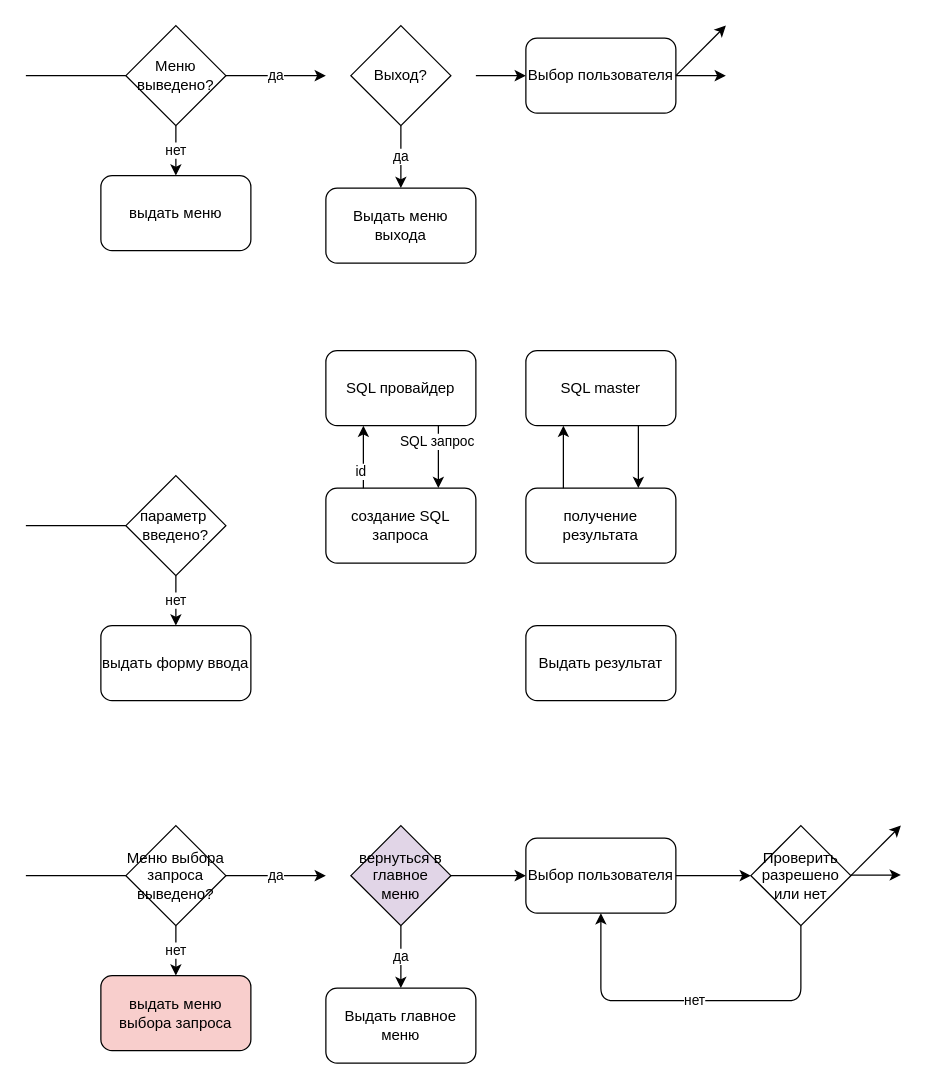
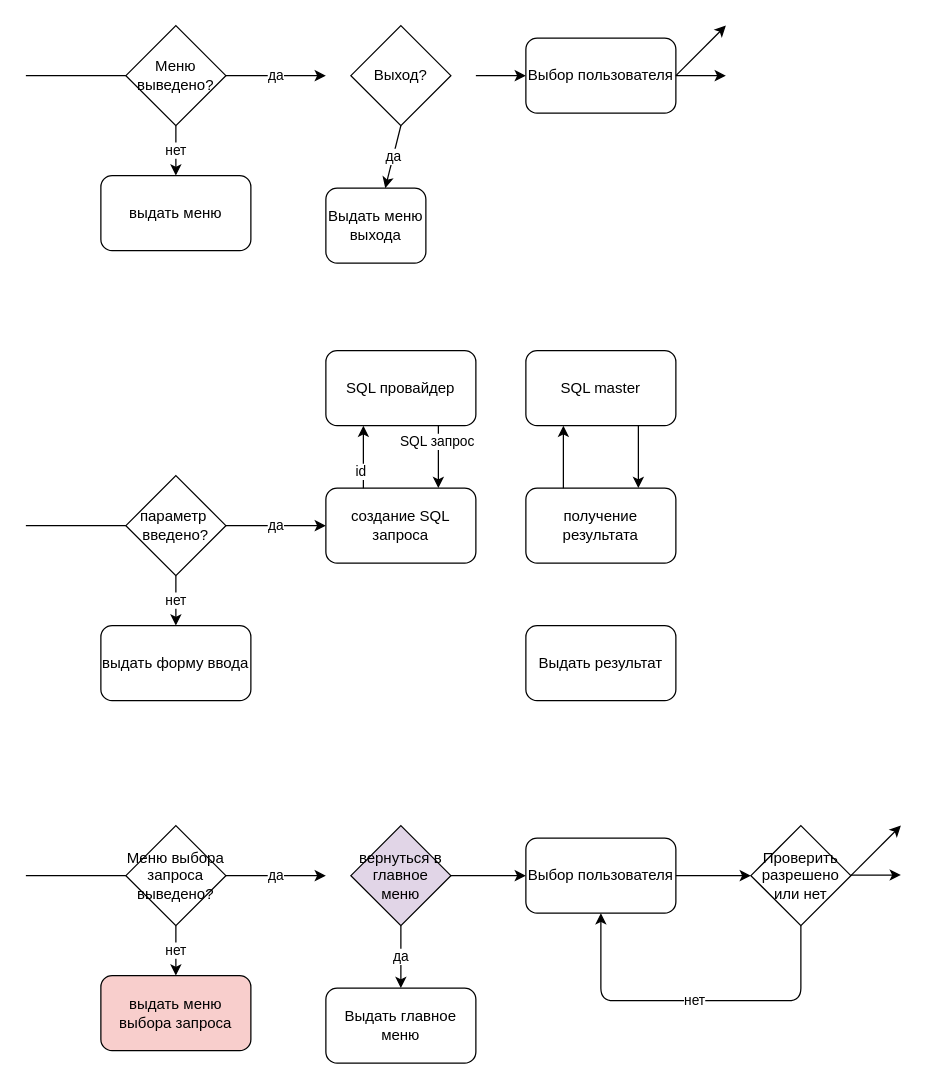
  <mxCell id="0" />
  <mxCell id="1" parent="0" />
  <mxCell id="2" value="нет" style="edgeStyle=orthogonalEdgeStyle;rounded=0;orthogonalLoop=1;jettySize=auto;html=1;" parent="1" source="4" edge="1"><mxGeometry relative="1" as="geometry"><mxPoint x="140" y="140" as="targetPoint" /></mxGeometry></mxCell>
  <mxCell id="3" value="да" style="edgeStyle=orthogonalEdgeStyle;rounded=0;orthogonalLoop=1;jettySize=auto;html=1;exitX=1;exitY=0.5;exitDx=0;exitDy=0;entryX=0;entryY=0.5;entryDx=0;entryDy=0;" parent="1" source="4" edge="1"><mxGeometry relative="1" as="geometry"><mxPoint x="260" y="60" as="targetPoint" /></mxGeometry></mxCell>
  <mxCell id="4" value="Меню выведено?" style="rhombus;whiteSpace=wrap;html=1;" parent="1" vertex="1"><mxGeometry x="100" y="20" width="80" height="80" as="geometry" /></mxCell>
  <mxCell id="5" value="" style="endArrow=none;html=1;entryX=0;entryY=0.5;entryDx=0;entryDy=0;" parent="1" target="4" edge="1"><mxGeometry width="50" height="50" relative="1" as="geometry"><mxPoint x="20" y="60" as="sourcePoint" /><mxPoint x="50" y="50" as="targetPoint" /></mxGeometry></mxCell>
  <mxCell id="6" value="выдать меню" style="rounded=1;whiteSpace=wrap;html=1;" parent="1" vertex="1"><mxGeometry x="80" y="140" width="120" height="60" as="geometry" /></mxCell>
  <mxCell id="7" value="" style="endArrow=classic;html=1;exitX=1;exitY=0.5;exitDx=0;exitDy=0;" parent="1" edge="1"><mxGeometry width="50" height="50" relative="1" as="geometry"><mxPoint x="380" y="60" as="sourcePoint" /><mxPoint x="420" y="60" as="targetPoint" /></mxGeometry></mxCell>
  <mxCell id="8" value="да" style="endArrow=classic;html=1;exitX=0.5;exitY=1;exitDx=0;exitDy=0;" parent="1" target="25" edge="1"><mxGeometry width="50" height="50" relative="1" as="geometry"><mxPoint x="320" y="100" as="sourcePoint" /><mxPoint x="420" y="110" as="targetPoint" /></mxGeometry></mxCell>
  <mxCell id="9" value="нет" style="edgeStyle=orthogonalEdgeStyle;rounded=0;orthogonalLoop=1;jettySize=auto;html=1;" parent="1" source="11" edge="1"><mxGeometry relative="1" as="geometry"><mxPoint x="140" y="500" as="targetPoint" /></mxGeometry></mxCell>
+ <mxCell id="10" value="да" style="edgeStyle=orthogonalEdgeStyle;rounded=0;orthogonalLoop=1;jettySize=auto;html=1;exitX=1;exitY=0.5;exitDx=0;exitDy=0;entryX=0;entryY=0.5;entryDx=0;entryDy=0;" parent="1" source="11" target="14" edge="1"><mxGeometry relative="1" as="geometry" /></mxCell>
  <mxCell id="11" value="параметр&amp;nbsp;&lt;br&gt;введено?" style="rhombus;whiteSpace=wrap;html=1;" parent="1" vertex="1"><mxGeometry x="100" y="380" width="80" height="80" as="geometry" /></mxCell>
  <mxCell id="12" value="" style="endArrow=none;html=1;entryX=0;entryY=0.5;entryDx=0;entryDy=0;" parent="1" target="11" edge="1"><mxGeometry width="50" height="50" relative="1" as="geometry"><mxPoint x="20" y="420" as="sourcePoint" /><mxPoint x="50" y="410" as="targetPoint" /></mxGeometry></mxCell>
  <mxCell id="13" value="выдать форму ввода" style="rounded=1;whiteSpace=wrap;html=1;" parent="1" vertex="1"><mxGeometry x="80" y="500" width="120" height="60" as="geometry" /></mxCell>
  <mxCell id="14" value="создание SQL запроса" style="rounded=1;whiteSpace=wrap;html=1;" parent="1" vertex="1"><mxGeometry x="260" y="390" width="120" height="60" as="geometry" /></mxCell>
  <mxCell id="15" value="" style="endArrow=classic;html=1;" parent="1" edge="1"><mxGeometry width="50" height="50" relative="1" as="geometry"><mxPoint x="290" y="390" as="sourcePoint" /><mxPoint x="290" y="340" as="targetPoint" /></mxGeometry></mxCell>
  <mxCell id="16" value="id&lt;br&gt;" style="edgeLabel;html=1;align=center;verticalAlign=middle;resizable=0;points=[];" parent="15" vertex="1" connectable="0"><mxGeometry x="-0.44" y="3" relative="1" as="geometry"><mxPoint as="offset" /></mxGeometry></mxCell>
  <mxCell id="17" value="" style="endArrow=classic;html=1;entryX=0.75;entryY=0;entryDx=0;entryDy=0;" parent="1" target="14" edge="1"><mxGeometry width="50" height="50" relative="1" as="geometry"><mxPoint x="350" y="340" as="sourcePoint" /><mxPoint x="400" y="360" as="targetPoint" /></mxGeometry></mxCell>
  <mxCell id="18" value="SQL запрос" style="edgeLabel;html=1;align=center;verticalAlign=middle;resizable=0;points=[];" parent="17" vertex="1" connectable="0"><mxGeometry x="-0.52" y="-2" relative="1" as="geometry"><mxPoint as="offset" /></mxGeometry></mxCell>
  <mxCell id="19" value="SQL провайдер" style="rounded=1;whiteSpace=wrap;html=1;" parent="1" vertex="1"><mxGeometry x="260" y="280" width="120" height="60" as="geometry" /></mxCell>
  <mxCell id="20" value="получение результата" style="rounded=1;whiteSpace=wrap;html=1;" parent="1" vertex="1"><mxGeometry x="420" y="390" width="120" height="60" as="geometry" /></mxCell>
  <mxCell id="21" value="" style="endArrow=classic;html=1;" parent="1" edge="1"><mxGeometry width="50" height="50" relative="1" as="geometry"><mxPoint x="450" y="390" as="sourcePoint" /><mxPoint x="450" y="340" as="targetPoint" /></mxGeometry></mxCell>
  <mxCell id="22" value="" style="endArrow=classic;html=1;entryX=0.75;entryY=0;entryDx=0;entryDy=0;" parent="1" target="20" edge="1"><mxGeometry width="50" height="50" relative="1" as="geometry"><mxPoint x="510" y="340" as="sourcePoint" /><mxPoint x="560" y="360" as="targetPoint" /></mxGeometry></mxCell>
  <mxCell id="23" value="SQL master" style="rounded=1;whiteSpace=wrap;html=1;" parent="1" vertex="1"><mxGeometry x="420" y="280" width="120" height="60" as="geometry" /></mxCell>
  <mxCell id="24" value="Выдать результат" style="rounded=1;whiteSpace=wrap;html=1;" parent="1" vertex="1"><mxGeometry x="420" y="500" width="120" height="60" as="geometry" /></mxCell>
- <mxCell id="25" value="Выдать меню выхода" style="rounded=1;whiteSpace=wrap;html=1;" parent="1" vertex="1"><mxGeometry x="260" y="150" width="120" height="60" as="geometry" /></mxCell>
+ <mxCell id="25" value="Выдать меню выхода" style="rounded=1;whiteSpace=wrap;html=1;" parent="1" vertex="1"><mxGeometry x="260" y="150" width="80" height="60" as="geometry" /></mxCell>
  <mxCell id="26" value="Выбор пользователя" style="rounded=1;whiteSpace=wrap;html=1;" parent="1" vertex="1"><mxGeometry x="420" y="30" width="120" height="60" as="geometry" /></mxCell>
  <mxCell id="27" value="" style="endArrow=classic;html=1;exitX=1;exitY=0.5;exitDx=0;exitDy=0;" parent="1" edge="1"><mxGeometry width="50" height="50" relative="1" as="geometry"><mxPoint x="540" y="60" as="sourcePoint" /><mxPoint x="580" y="60" as="targetPoint" /></mxGeometry></mxCell>
  <mxCell id="28" value="" style="endArrow=classic;html=1;exitX=1;exitY=0.5;exitDx=0;exitDy=0;" parent="1" edge="1"><mxGeometry width="50" height="50" relative="1" as="geometry"><mxPoint x="540" y="60" as="sourcePoint" /><mxPoint x="580" y="20" as="targetPoint" /></mxGeometry></mxCell>
  <mxCell id="29" value="&lt;span&gt;Выход?&lt;br&gt;&lt;/span&gt;" style="rhombus;whiteSpace=wrap;html=1;" parent="1" vertex="1"><mxGeometry x="280" y="20" width="80" height="80" as="geometry" /></mxCell>
  <mxCell id="30" value="нет" style="edgeStyle=orthogonalEdgeStyle;rounded=0;orthogonalLoop=1;jettySize=auto;html=1;" parent="1" source="32" edge="1"><mxGeometry relative="1" as="geometry"><mxPoint x="140" y="780" as="targetPoint" /></mxGeometry></mxCell>
  <mxCell id="31" value="да" style="edgeStyle=orthogonalEdgeStyle;rounded=0;orthogonalLoop=1;jettySize=auto;html=1;exitX=1;exitY=0.5;exitDx=0;exitDy=0;entryX=0;entryY=0.5;entryDx=0;entryDy=0;" parent="1" source="32" edge="1"><mxGeometry relative="1" as="geometry"><mxPoint x="260" y="700" as="targetPoint" /></mxGeometry></mxCell>
  <mxCell id="32" value="Меню выбора запроса выведено?" style="rhombus;whiteSpace=wrap;html=1;" parent="1" vertex="1"><mxGeometry x="100" y="660" width="80" height="80" as="geometry" /></mxCell>
  <mxCell id="33" value="" style="endArrow=none;html=1;entryX=0;entryY=0.5;entryDx=0;entryDy=0;" parent="1" target="32" edge="1"><mxGeometry width="50" height="50" relative="1" as="geometry"><mxPoint x="20" y="700" as="sourcePoint" /><mxPoint x="50" y="690" as="targetPoint" /></mxGeometry></mxCell>
  <mxCell id="34" value="выдать меню выбора запроса" style="rounded=1;whiteSpace=wrap;html=1;fillColor=#f8cecc;" parent="1" vertex="1"><mxGeometry x="80" y="780" width="120" height="60" as="geometry" /></mxCell>
  <mxCell id="35" value="Выбор пользователя" style="rounded=1;whiteSpace=wrap;html=1;" parent="1" vertex="1"><mxGeometry x="420" y="670" width="120" height="60" as="geometry" /></mxCell>
  <mxCell id="36" value="" style="endArrow=classic;html=1;exitX=1;exitY=0.5;exitDx=0;exitDy=0;" parent="1" edge="1"><mxGeometry width="50" height="50" relative="1" as="geometry"><mxPoint x="680" y="699.5" as="sourcePoint" /><mxPoint x="720" y="699.5" as="targetPoint" /></mxGeometry></mxCell>
  <mxCell id="37" value="" style="endArrow=classic;html=1;exitX=1;exitY=0.5;exitDx=0;exitDy=0;" parent="1" edge="1"><mxGeometry width="50" height="50" relative="1" as="geometry"><mxPoint x="680" y="700" as="sourcePoint" /><mxPoint x="720" y="660" as="targetPoint" /></mxGeometry></mxCell>
  <mxCell id="38" value="да" style="endArrow=classic;html=1;exitX=0.5;exitY=1;exitDx=0;exitDy=0;" parent="1" target="39" edge="1"><mxGeometry width="50" height="50" relative="1" as="geometry"><mxPoint x="320" y="740" as="sourcePoint" /><mxPoint x="420" y="750" as="targetPoint" /></mxGeometry></mxCell>
  <mxCell id="39" value="Выдать главное меню" style="rounded=1;whiteSpace=wrap;html=1;" parent="1" vertex="1"><mxGeometry x="260" y="790" width="120" height="60" as="geometry" /></mxCell>
  <mxCell id="40" value="" style="edgeStyle=orthogonalEdgeStyle;rounded=0;orthogonalLoop=1;jettySize=auto;html=1;" parent="1" source="41" target="35" edge="1"><mxGeometry relative="1" as="geometry" /></mxCell>
  <mxCell id="41" value="&lt;span&gt;вернуться в главное меню&lt;br&gt;&lt;/span&gt;" style="rhombus;whiteSpace=wrap;html=1;fillColor=#e1d5e7;" parent="1" vertex="1"><mxGeometry x="280" y="660" width="80" height="80" as="geometry" /></mxCell>
  <mxCell id="42" value="Проверить разрешено или нет" style="rhombus;whiteSpace=wrap;html=1;" vertex="1" parent="1"><mxGeometry x="600" y="660" width="80" height="80" as="geometry" /></mxCell>
  <mxCell id="43" value="" style="endArrow=classic;html=1;entryX=0;entryY=0.5;entryDx=0;entryDy=0;" edge="1" parent="1" target="42"><mxGeometry width="50" height="50" relative="1" as="geometry"><mxPoint x="540" y="700" as="sourcePoint" /><mxPoint x="590" y="650" as="targetPoint" /></mxGeometry></mxCell>
  <mxCell id="44" value="нет" style="endArrow=classic;html=1;entryX=0.5;entryY=1;entryDx=0;entryDy=0;exitX=0.5;exitY=1;exitDx=0;exitDy=0;" edge="1" parent="1" source="42" target="35"><mxGeometry width="50" height="50" relative="1" as="geometry"><mxPoint x="480" y="870" as="sourcePoint" /><mxPoint x="530" y="820" as="targetPoint" /><Array as="points"><mxPoint x="640" y="800" /><mxPoint x="480" y="800" /></Array></mxGeometry></mxCell>
